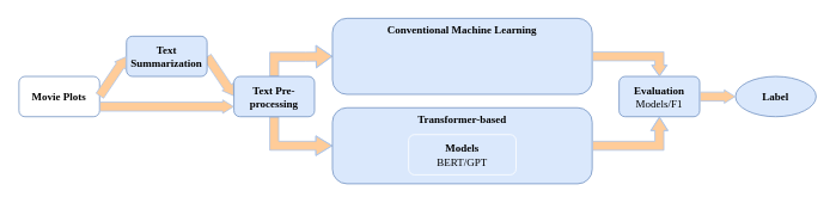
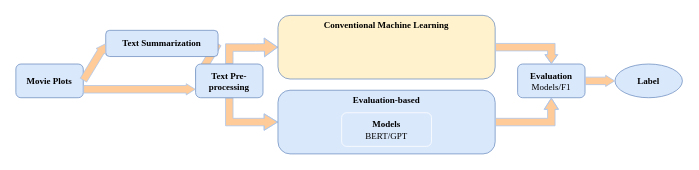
  <mxCell id="0" />
  <mxCell id="1" parent="0" />
- <mxCell id="2" value="&lt;b&gt;Movie Plots&lt;/b&gt;" style="rounded=1;whiteSpace=wrap;html=1;fillColor=#ffffff;strokeColor=#6c8ebf;fontFamily=Times New Roman;" vertex="1" parent="1"><mxGeometry x="20" y="85" width="90" height="45" as="geometry" /></mxCell>
+ <mxCell id="2" value="&lt;b&gt;Movie Plots&lt;/b&gt;" style="rounded=1;whiteSpace=wrap;html=1;fillColor=#dae8fc;strokeColor=#6c8ebf;fontFamily=Times New Roman;" vertex="1" parent="1"><mxGeometry x="20" y="85" width="90" height="45" as="geometry" /></mxCell>
  <mxCell id="3" value="" style="shape=flexArrow;endArrow=classic;html=1;endWidth=4;endSize=3.67;fillColor=#FFCC99;strokeColor=#A9C4EB;exitX=1;exitY=0.5;exitDx=0;exitDy=0;" edge="1" parent="1" source="12"><mxGeometry width="50" height="50" relative="1" as="geometry"><mxPoint x="230" y="107" as="sourcePoint" /><mxPoint x="260" y="107" as="targetPoint" /></mxGeometry></mxCell>
  <mxCell id="4" value="" style="edgeStyle=orthogonalEdgeStyle;shape=flexArrow;rounded=0;orthogonalLoop=1;jettySize=auto;html=1;fontFamily=Times New Roman;strokeColor=#A9C4EB;fillColor=#FFCC99;entryX=0;entryY=0.5;entryDx=0;entryDy=0;endWidth=14;endSize=5.57;" edge="1" parent="1" source="6" target="8"><mxGeometry relative="1" as="geometry"><mxPoint x="334" y="20" as="targetPoint" /><Array as="points"><mxPoint x="305" y="63" /><mxPoint x="340" y="63" /></Array></mxGeometry></mxCell>
  <mxCell id="5" value="" style="edgeStyle=orthogonalEdgeStyle;shape=flexArrow;rounded=0;orthogonalLoop=1;jettySize=auto;html=1;fontFamily=Times New Roman;strokeColor=#A9C4EB;fillColor=#FFCC99;entryX=0;entryY=0.5;entryDx=0;entryDy=0;exitX=0.5;exitY=1;exitDx=0;exitDy=0;endWidth=11;endSize=5.67;" edge="1" parent="1" source="6" target="10"><mxGeometry relative="1" as="geometry"><mxPoint x="305" y="202.5" as="targetPoint" /></mxGeometry></mxCell>
  <mxCell id="6" value="&lt;b&gt;Text Pre-processing&lt;/b&gt;" style="rounded=1;whiteSpace=wrap;html=1;fillColor=#dae8fc;strokeColor=#6c8ebf;fontFamily=Times New Roman;" vertex="1" parent="1"><mxGeometry x="260" y="85" width="90" height="45" as="geometry" /></mxCell>
  <mxCell id="7" value="" style="group" vertex="1" connectable="0" parent="1"><mxGeometry x="370" y="20" width="290" height="85" as="geometry" /></mxCell>
- <mxCell id="8" value="&lt;b&gt;Conventional Machine Learning&lt;/b&gt;" style="rounded=1;whiteSpace=wrap;html=1;fillColor=#dae8fc;strokeColor=#6c8ebf;labelPosition=center;verticalLabelPosition=middle;align=center;verticalAlign=top;arcSize=19;fontFamily=Times New Roman;" vertex="1" parent="7"><mxGeometry width="290" height="85" as="geometry" /></mxCell>
+ <mxCell id="8" value="&lt;b&gt;Conventional Machine Learning&lt;/b&gt;" style="rounded=1;whiteSpace=wrap;html=1;fillColor=#fff2cc;strokeColor=#6c8ebf;labelPosition=center;verticalLabelPosition=middle;align=center;verticalAlign=top;arcSize=19;fontFamily=Times New Roman;" vertex="1" parent="7"><mxGeometry width="290" height="85" as="geometry" /></mxCell>
  <mxCell id="9" value="" style="group" vertex="1" connectable="0" parent="1"><mxGeometry x="370" y="120" width="290" height="85" as="geometry" /></mxCell>
- <mxCell id="10" value="&lt;b&gt;Transformer-based&lt;/b&gt;" style="rounded=1;whiteSpace=wrap;html=1;fillColor=#dae8fc;strokeColor=#6c8ebf;labelPosition=center;verticalLabelPosition=middle;align=center;verticalAlign=top;arcSize=19;fontFamily=Times New Roman;" vertex="1" parent="9"><mxGeometry width="290" height="85" as="geometry" /></mxCell>
+ <mxCell id="10" value="&lt;b&gt;Evaluation-based&lt;/b&gt;" style="rounded=1;whiteSpace=wrap;html=1;fillColor=#dae8fc;strokeColor=#6c8ebf;labelPosition=center;verticalLabelPosition=middle;align=center;verticalAlign=top;arcSize=19;fontFamily=Times New Roman;" vertex="1" parent="9"><mxGeometry width="290" height="85" as="geometry" /></mxCell>
  <mxCell id="11" value="&lt;b&gt;Models&lt;/b&gt;&lt;br&gt;BERT/GPT" style="rounded=1;whiteSpace=wrap;html=1;verticalAlign=middle;strokeColor=#FFFFFF;fontFamily=Times New Roman;fillColor=#dae8fc;" vertex="1" parent="9"><mxGeometry x="85" y="30" width="120" height="45" as="geometry" /></mxCell>
- <mxCell id="12" value="&lt;b&gt;Text Summarization&lt;/b&gt;" style="rounded=1;whiteSpace=wrap;html=1;fillColor=#dae8fc;strokeColor=#6c8ebf;fontFamily=Times New Roman;" vertex="1" parent="1"><mxGeometry x="140" y="40" width="90" height="45" as="geometry" /></mxCell>
+ <mxCell id="12" value="&lt;b&gt;Text Summarization&lt;/b&gt;" style="rounded=1;whiteSpace=wrap;html=1;fillColor=#dae8fc;strokeColor=#6c8ebf;fontFamily=Times New Roman;" vertex="1" parent="1"><mxGeometry x="140" y="40" width="150" height="35" as="geometry" /></mxCell>
  <mxCell id="13" value="" style="shape=flexArrow;endArrow=classic;html=1;endWidth=4;endSize=3.67;fillColor=#FFCC99;strokeColor=#A9C4EB;entryX=0;entryY=0.5;entryDx=0;entryDy=0;" edge="1" parent="1" target="12"><mxGeometry width="50" height="50" relative="1" as="geometry"><mxPoint x="110" y="107" as="sourcePoint" /><mxPoint x="140" y="107" as="targetPoint" /></mxGeometry></mxCell>
  <mxCell id="14" value="" style="shape=flexArrow;endArrow=classic;html=1;endWidth=4;endSize=3.67;fillColor=#FFCC99;strokeColor=#A9C4EB;entryX=0;entryY=0.75;entryDx=0;entryDy=0;exitX=1;exitY=0.75;exitDx=0;exitDy=0;" edge="1" parent="1" source="2" target="6"><mxGeometry width="50" height="50" relative="1" as="geometry"><mxPoint x="120" y="117" as="sourcePoint" /><mxPoint x="150" y="72.5" as="targetPoint" /></mxGeometry></mxCell>
  <mxCell id="15" value="&lt;b&gt;Evaluation&lt;/b&gt;&lt;br&gt;Models/F1" style="rounded=1;whiteSpace=wrap;html=1;fillColor=#dae8fc;strokeColor=#6c8ebf;fontFamily=Times New Roman;" vertex="1" parent="1"><mxGeometry x="690" y="85" width="90" height="45" as="geometry" /></mxCell>
  <mxCell id="16" value="&lt;b&gt;Label&lt;/b&gt;" style="ellipse;whiteSpace=wrap;html=1;fillColor=#dae8fc;strokeColor=#6c8ebf;fontFamily=Times New Roman;" vertex="1" parent="1"><mxGeometry x="820" y="85" width="90" height="45" as="geometry" /></mxCell>
  <mxCell id="17" value="" style="shape=flexArrow;endArrow=classic;html=1;endWidth=4;endSize=3.67;fillColor=#FFCC99;strokeColor=#A9C4EB;entryX=0;entryY=0.5;entryDx=0;entryDy=0;exitX=1;exitY=0.5;exitDx=0;exitDy=0;" edge="1" parent="1" source="15" target="16"><mxGeometry width="50" height="50" relative="1" as="geometry"><mxPoint x="820" y="130" as="sourcePoint" /><mxPoint x="820" y="154.5" as="targetPoint" /></mxGeometry></mxCell>
  <mxCell id="18" style="edgeStyle=orthogonalEdgeStyle;shape=flexArrow;rounded=0;orthogonalLoop=1;jettySize=auto;html=1;exitX=1;exitY=0.5;exitDx=0;exitDy=0;entryX=0.5;entryY=0;entryDx=0;entryDy=0;fontFamily=Times New Roman;strokeColor=#A9C4EB;fillColor=#FFCC99;endWidth=6;endSize=3.67;" edge="1" parent="1" source="8" target="15"><mxGeometry relative="1" as="geometry" /></mxCell>
  <mxCell id="19" style="edgeStyle=orthogonalEdgeStyle;shape=flexArrow;rounded=0;orthogonalLoop=1;jettySize=auto;html=1;exitX=1;exitY=0.5;exitDx=0;exitDy=0;entryX=0.5;entryY=1;entryDx=0;entryDy=0;fontFamily=Times New Roman;strokeColor=#A9C4EB;fillColor=#FFCC99;endWidth=8;endSize=4.67;" edge="1" parent="1" source="10" target="15"><mxGeometry relative="1" as="geometry" /></mxCell>
